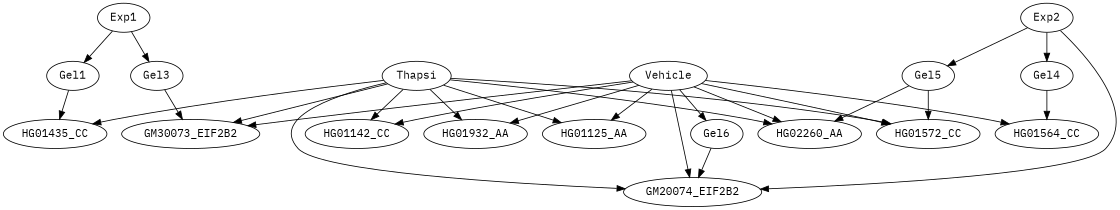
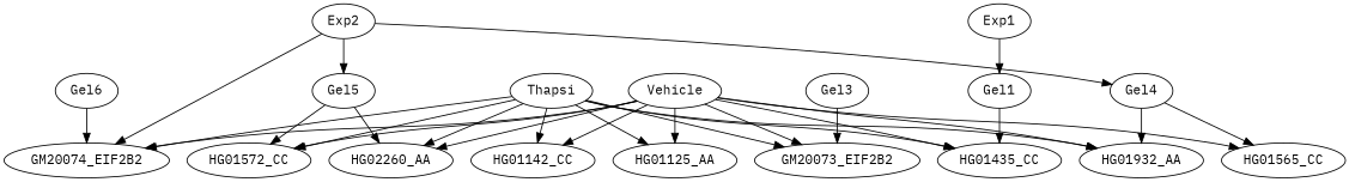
  strict digraph {
    fontname="IBM Plex Mono"
    node [fontname="IBM Plex Mono"]
    edge [fontname="IBM Plex Mono"]
    Exp1
    Gel1
    Gel3
    HG01435_CC
-   GM20073_EIF2B2 [label=GM30073_EIF2B2]
+   GM20073_EIF2B2
    Exp2
    Gel4
    Gel5
    GM20074_EIF2B2
    HG01932_AA
-   HG01565_CC [label=HG01564_CC]
+   HG01565_CC
    HG02260_AA
    HG01572_CC
    Gel6
    Vehicle
    HG01125_AA
    HG01142_CC
    Thapsi
    Exp1 -> Gel1
-   Exp1 -> Gel3
    Gel1 -> HG01435_CC
    Gel3 -> GM20073_EIF2B2
    Exp2 -> Gel4
    Exp2 -> Gel5
    Exp2 -> GM20074_EIF2B2
+   Gel4 -> HG01932_AA
    Gel4 -> HG01565_CC
    Gel5 -> HG02260_AA
    Gel5 -> HG01572_CC
    Gel6 -> GM20074_EIF2B2
-   Vehicle -> Gel6
+   Vehicle -> HG01435_CC
    Vehicle -> GM20073_EIF2B2
    Vehicle -> GM20074_EIF2B2
    Vehicle -> HG01932_AA
    Vehicle -> HG01565_CC
    Vehicle -> HG02260_AA
    Vehicle -> HG01572_CC
    Vehicle -> HG01125_AA
    Vehicle -> HG01142_CC
    Thapsi -> HG01435_CC
    Thapsi -> GM20073_EIF2B2
    Thapsi -> GM20074_EIF2B2
    Thapsi -> HG01932_AA
    Thapsi -> HG02260_AA
    Thapsi -> HG01572_CC
    Thapsi -> HG01125_AA
    Thapsi -> HG01142_CC
  }
